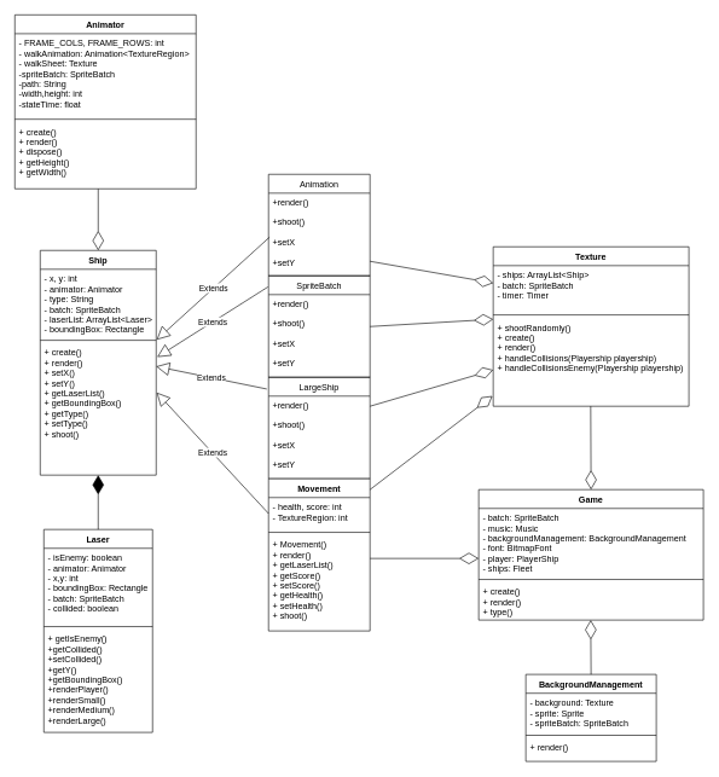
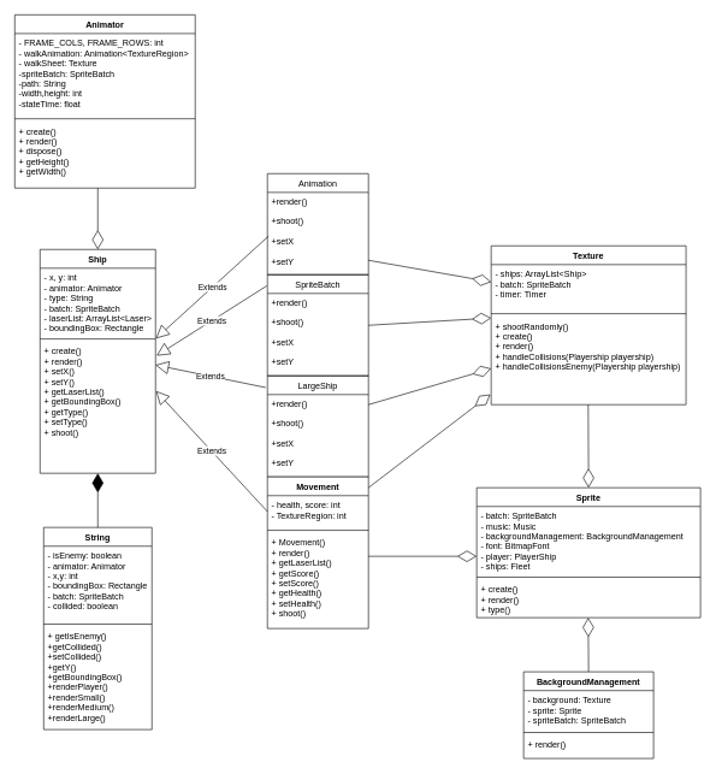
  <mxCell id="0" />
  <mxCell id="1" parent="0" />
  <mxCell id="2" value="Animator" style="swimlane;fontStyle=1;align=center;verticalAlign=top;childLayout=stackLayout;horizontal=1;startSize=26;horizontalStack=0;resizeParent=1;resizeParentMax=0;resizeLast=0;collapsible=1;marginBottom=0;" vertex="1" parent="1"><mxGeometry x="20" y="20" width="250" height="240" as="geometry" /></mxCell>
  <mxCell id="3" value="- FRAME_COLS, FRAME_ROWS: int&#10;- walkAnimation: Animation&lt;TextureRegion&gt;&#10;- walkSheet: Texture&#10;-spriteBatch: SpriteBatch&#10;-path: String&#10;-width,height: int&#10;-stateTime: float" style="text;strokeColor=none;fillColor=none;align=left;verticalAlign=top;spacingLeft=4;spacingRight=4;overflow=hidden;rotatable=0;points=[[0,0.5],[1,0.5]];portConstraint=eastwest;" vertex="1" parent="2"><mxGeometry y="26" width="250" height="114" as="geometry" /></mxCell>
  <mxCell id="4" value="" style="line;strokeWidth=1;fillColor=none;align=left;verticalAlign=middle;spacingTop=-1;spacingLeft=3;spacingRight=3;rotatable=0;labelPosition=right;points=[];portConstraint=eastwest;strokeColor=inherit;" vertex="1" parent="2"><mxGeometry y="140" width="250" height="8" as="geometry" /></mxCell>
  <mxCell id="5" value="+ create()&#10;+ render()&#10;+ dispose()&#10;+ getHeight()&#10;+ getWidth()" style="text;strokeColor=none;fillColor=none;align=left;verticalAlign=top;spacingLeft=4;spacingRight=4;overflow=hidden;rotatable=0;points=[[0,0.5],[1,0.5]];portConstraint=eastwest;" vertex="1" parent="2"><mxGeometry y="148" width="250" height="92" as="geometry" /></mxCell>
- <mxCell id="6" value="Laser&#10;" style="swimlane;fontStyle=1;align=center;verticalAlign=top;childLayout=stackLayout;horizontal=1;startSize=26;horizontalStack=0;resizeParent=1;resizeParentMax=0;resizeLast=0;collapsible=1;marginBottom=0;" vertex="1" parent="1"><mxGeometry x="60" y="730" width="150" height="280" as="geometry" /></mxCell>
+ <mxCell id="6" value="String&#10;" style="swimlane;fontStyle=1;align=center;verticalAlign=top;childLayout=stackLayout;horizontal=1;startSize=26;horizontalStack=0;resizeParent=1;resizeParentMax=0;resizeLast=0;collapsible=1;marginBottom=0;" vertex="1" parent="1"><mxGeometry x="60" y="730" width="150" height="280" as="geometry" /></mxCell>
  <mxCell id="7" value="- isEnemy: boolean&#10;- animator: Animator&#10;- x,y: int&#10;- boundingBox: Rectangle&#10;- batch: SpriteBatch&#10;- collided: boolean" style="text;strokeColor=none;fillColor=none;align=left;verticalAlign=top;spacingLeft=4;spacingRight=4;overflow=hidden;rotatable=0;points=[[0,0.5],[1,0.5]];portConstraint=eastwest;" vertex="1" parent="6"><mxGeometry y="26" width="150" height="104" as="geometry" /></mxCell>
  <mxCell id="8" value="" style="line;strokeWidth=1;fillColor=none;align=left;verticalAlign=middle;spacingTop=-1;spacingLeft=3;spacingRight=3;rotatable=0;labelPosition=right;points=[];portConstraint=eastwest;strokeColor=inherit;" vertex="1" parent="6"><mxGeometry y="130" width="150" height="8" as="geometry" /></mxCell>
  <mxCell id="9" value="+ getIsEnemy()&#10;+getCollided()&#10;+setCollided()&#10;+getY()&#10;+getBoundingBox()&#10;+renderPlayer()&#10;+renderSmall()&#10;+renderMedium()&#10;+renderLarge()" style="text;strokeColor=none;fillColor=none;align=left;verticalAlign=top;spacingLeft=4;spacingRight=4;overflow=hidden;rotatable=0;points=[[0,0.5],[1,0.5]];portConstraint=eastwest;" vertex="1" parent="6"><mxGeometry y="138" width="150" height="142" as="geometry" /></mxCell>
  <mxCell id="10" value="BackgroundManagement" style="swimlane;fontStyle=1;align=center;verticalAlign=top;childLayout=stackLayout;horizontal=1;startSize=26;horizontalStack=0;resizeParent=1;resizeParentMax=0;resizeLast=0;collapsible=1;marginBottom=0;" vertex="1" parent="1"><mxGeometry x="725" y="930" width="180" height="120" as="geometry" /></mxCell>
  <mxCell id="11" value="- background: Texture&#10;- sprite: Sprite&#10;- spriteBatch: SpriteBatch" style="text;strokeColor=none;fillColor=none;align=left;verticalAlign=top;spacingLeft=4;spacingRight=4;overflow=hidden;rotatable=0;points=[[0,0.5],[1,0.5]];portConstraint=eastwest;" vertex="1" parent="10"><mxGeometry y="26" width="180" height="54" as="geometry" /></mxCell>
  <mxCell id="12" value="" style="line;strokeWidth=1;fillColor=none;align=left;verticalAlign=middle;spacingTop=-1;spacingLeft=3;spacingRight=3;rotatable=0;labelPosition=right;points=[];portConstraint=eastwest;strokeColor=inherit;" vertex="1" parent="10"><mxGeometry y="80" width="180" height="8" as="geometry" /></mxCell>
  <mxCell id="13" value="+ render()" style="text;strokeColor=none;fillColor=none;align=left;verticalAlign=top;spacingLeft=4;spacingRight=4;overflow=hidden;rotatable=0;points=[[0,0.5],[1,0.5]];portConstraint=eastwest;" vertex="1" parent="10"><mxGeometry y="88" width="180" height="32" as="geometry" /></mxCell>
  <mxCell id="14" value="Texture" style="swimlane;fontStyle=1;align=center;verticalAlign=top;childLayout=stackLayout;horizontal=1;startSize=26;horizontalStack=0;resizeParent=1;resizeParentMax=0;resizeLast=0;collapsible=1;marginBottom=0;" vertex="1" parent="1"><mxGeometry x="680" y="340" width="270" height="220" as="geometry" /></mxCell>
  <mxCell id="15" value="- ships: ArrayList&lt;Ship&gt;&#10;- batch: SpriteBatch&#10;- timer: Timer" style="text;strokeColor=none;fillColor=none;align=left;verticalAlign=top;spacingLeft=4;spacingRight=4;overflow=hidden;rotatable=0;points=[[0,0.5],[1,0.5]];portConstraint=eastwest;" vertex="1" parent="14"><mxGeometry y="26" width="270" height="64" as="geometry" /></mxCell>
  <mxCell id="16" value="" style="line;strokeWidth=1;fillColor=none;align=left;verticalAlign=middle;spacingTop=-1;spacingLeft=3;spacingRight=3;rotatable=0;labelPosition=right;points=[];portConstraint=eastwest;strokeColor=inherit;" vertex="1" parent="14"><mxGeometry y="90" width="270" height="8" as="geometry" /></mxCell>
  <mxCell id="17" value="+ shootRandomly()&#10;+ create()&#10;+ render()&#10;+ handleCollisions(Playership playership)&#10;+ handleCollisionsEnemy(Playership playership)" style="text;strokeColor=none;fillColor=none;align=left;verticalAlign=top;spacingLeft=4;spacingRight=4;overflow=hidden;rotatable=0;points=[[0,0.5],[1,0.5]];portConstraint=eastwest;" vertex="1" parent="14"><mxGeometry y="98" width="270" height="122" as="geometry" /></mxCell>
  <mxCell id="18" value="Animation" style="swimlane;fontStyle=0;childLayout=stackLayout;horizontal=1;startSize=26;fillColor=none;horizontalStack=0;resizeParent=1;resizeParentMax=0;resizeLast=0;collapsible=1;marginBottom=0;" vertex="1" parent="1"><mxGeometry x="370" y="240" width="140" height="140" as="geometry" /></mxCell>
  <mxCell id="19" value="+render()" style="text;strokeColor=none;fillColor=none;align=left;verticalAlign=top;spacingLeft=4;spacingRight=4;overflow=hidden;rotatable=0;points=[[0,0.5],[1,0.5]];portConstraint=eastwest;" vertex="1" parent="18"><mxGeometry y="26" width="140" height="26" as="geometry" /></mxCell>
  <mxCell id="20" value="+shoot()&#10;&#10;+setX&#10;&#10;+setY" style="text;strokeColor=none;fillColor=none;align=left;verticalAlign=top;spacingLeft=4;spacingRight=4;overflow=hidden;rotatable=0;points=[[0,0.5],[1,0.5]];portConstraint=eastwest;" vertex="1" parent="18"><mxGeometry y="52" width="140" height="88" as="geometry" /></mxCell>
  <mxCell id="21" value="SpriteBatch" style="swimlane;fontStyle=0;childLayout=stackLayout;horizontal=1;startSize=26;fillColor=none;horizontalStack=0;resizeParent=1;resizeParentMax=0;resizeLast=0;collapsible=1;marginBottom=0;" vertex="1" parent="1"><mxGeometry x="370" y="380" width="140" height="140" as="geometry" /></mxCell>
  <mxCell id="22" value="+render()" style="text;strokeColor=none;fillColor=none;align=left;verticalAlign=top;spacingLeft=4;spacingRight=4;overflow=hidden;rotatable=0;points=[[0,0.5],[1,0.5]];portConstraint=eastwest;" vertex="1" parent="21"><mxGeometry y="26" width="140" height="26" as="geometry" /></mxCell>
  <mxCell id="23" value="+shoot()&#10;&#10;+setX&#10;&#10;+setY" style="text;strokeColor=none;fillColor=none;align=left;verticalAlign=top;spacingLeft=4;spacingRight=4;overflow=hidden;rotatable=0;points=[[0,0.5],[1,0.5]];portConstraint=eastwest;" vertex="1" parent="21"><mxGeometry y="52" width="140" height="88" as="geometry" /></mxCell>
  <mxCell id="24" value="LargeShip" style="swimlane;fontStyle=0;childLayout=stackLayout;horizontal=1;startSize=26;fillColor=none;horizontalStack=0;resizeParent=1;resizeParentMax=0;resizeLast=0;collapsible=1;marginBottom=0;" vertex="1" parent="1"><mxGeometry x="370" y="520" width="140" height="140" as="geometry" /></mxCell>
  <mxCell id="25" value="+render()" style="text;strokeColor=none;fillColor=none;align=left;verticalAlign=top;spacingLeft=4;spacingRight=4;overflow=hidden;rotatable=0;points=[[0,0.5],[1,0.5]];portConstraint=eastwest;" vertex="1" parent="24"><mxGeometry y="26" width="140" height="26" as="geometry" /></mxCell>
  <mxCell id="26" value="+shoot()&#10;&#10;+setX&#10;&#10;+setY" style="text;strokeColor=none;fillColor=none;align=left;verticalAlign=top;spacingLeft=4;spacingRight=4;overflow=hidden;rotatable=0;points=[[0,0.5],[1,0.5]];portConstraint=eastwest;" vertex="1" parent="24"><mxGeometry y="52" width="140" height="88" as="geometry" /></mxCell>
  <mxCell id="27" value="Movement" style="swimlane;fontStyle=1;align=center;verticalAlign=top;childLayout=stackLayout;horizontal=1;startSize=26;horizontalStack=0;resizeParent=1;resizeParentMax=0;resizeLast=0;collapsible=1;marginBottom=0;" vertex="1" parent="1"><mxGeometry x="370" y="660" width="140" height="210" as="geometry" /></mxCell>
  <mxCell id="28" value="- health, score: int&#10;- TextureRegion: int" style="text;strokeColor=none;fillColor=none;align=left;verticalAlign=top;spacingLeft=4;spacingRight=4;overflow=hidden;rotatable=0;points=[[0,0.5],[1,0.5]];portConstraint=eastwest;" vertex="1" parent="27"><mxGeometry y="26" width="140" height="44" as="geometry" /></mxCell>
  <mxCell id="29" value="" style="line;strokeWidth=1;fillColor=none;align=left;verticalAlign=middle;spacingTop=-1;spacingLeft=3;spacingRight=3;rotatable=0;labelPosition=right;points=[];portConstraint=eastwest;strokeColor=inherit;" vertex="1" parent="27"><mxGeometry y="70" width="140" height="8" as="geometry" /></mxCell>
  <mxCell id="30" value="+ Movement()&#10;+ render()&#10;+ getLaserList()&#10;+ getScore()&#10;+ setScore()&#10;+ getHealth()&#10;+ setHealth()&#10;+ shoot()" style="text;strokeColor=none;fillColor=none;align=left;verticalAlign=top;spacingLeft=4;spacingRight=4;overflow=hidden;rotatable=0;points=[[0,0.5],[1,0.5]];portConstraint=eastwest;" vertex="1" parent="27"><mxGeometry y="78" width="140" height="132" as="geometry" /></mxCell>
- <mxCell id="31" value="Game" style="swimlane;fontStyle=1;align=center;verticalAlign=top;childLayout=stackLayout;horizontal=1;startSize=26;horizontalStack=0;resizeParent=1;resizeParentMax=0;resizeLast=0;collapsible=1;marginBottom=0;" vertex="1" parent="1"><mxGeometry x="660" y="675" width="310" height="180" as="geometry" /></mxCell>
+ <mxCell id="31" value="Sprite" style="swimlane;fontStyle=1;align=center;verticalAlign=top;childLayout=stackLayout;horizontal=1;startSize=26;horizontalStack=0;resizeParent=1;resizeParentMax=0;resizeLast=0;collapsible=1;marginBottom=0;" vertex="1" parent="1"><mxGeometry x="660" y="675" width="310" height="180" as="geometry" /></mxCell>
  <mxCell id="32" value="- batch: SpriteBatch&#10;- music: Music&#10;- backgroundManagement: BackgroundManagement&#10;- font: BitmapFont&#10;- player: PlayerShip&#10;- ships: Fleet" style="text;strokeColor=none;fillColor=none;align=left;verticalAlign=top;spacingLeft=4;spacingRight=4;overflow=hidden;rotatable=0;points=[[0,0.5],[1,0.5]];portConstraint=eastwest;" vertex="1" parent="31"><mxGeometry y="26" width="310" height="94" as="geometry" /></mxCell>
  <mxCell id="33" value="" style="line;strokeWidth=1;fillColor=none;align=left;verticalAlign=middle;spacingTop=-1;spacingLeft=3;spacingRight=3;rotatable=0;labelPosition=right;points=[];portConstraint=eastwest;strokeColor=inherit;" vertex="1" parent="31"><mxGeometry y="120" width="310" height="8" as="geometry" /></mxCell>
  <mxCell id="34" value="+ create()&#10;+ render()&#10;+ type()" style="text;strokeColor=none;fillColor=none;align=left;verticalAlign=top;spacingLeft=4;spacingRight=4;overflow=hidden;rotatable=0;points=[[0,0.5],[1,0.5]];portConstraint=eastwest;" vertex="1" parent="31"><mxGeometry y="128" width="310" height="52" as="geometry" /></mxCell>
  <mxCell id="35" value="Ship" style="swimlane;fontStyle=1;align=center;verticalAlign=top;childLayout=stackLayout;horizontal=1;startSize=26;horizontalStack=0;resizeParent=1;resizeParentMax=0;resizeLast=0;collapsible=1;marginBottom=0;" vertex="1" parent="1"><mxGeometry x="55" y="345" width="160" height="310" as="geometry" /></mxCell>
  <mxCell id="36" value="- x, y: int&#10;- animator: Animator&#10;- type: String&#10;- batch: SpriteBatch&#10;- laserList: ArrayList&lt;Laser&gt;&#10;- boundingBox: Rectangle" style="text;strokeColor=none;fillColor=none;align=left;verticalAlign=top;spacingLeft=4;spacingRight=4;overflow=hidden;rotatable=0;points=[[0,0.5],[1,0.5]];portConstraint=eastwest;" vertex="1" parent="35"><mxGeometry y="26" width="160" height="94" as="geometry" /></mxCell>
  <mxCell id="37" value="" style="line;strokeWidth=1;fillColor=none;align=left;verticalAlign=middle;spacingTop=-1;spacingLeft=3;spacingRight=3;rotatable=0;labelPosition=right;points=[];portConstraint=eastwest;strokeColor=inherit;" vertex="1" parent="35"><mxGeometry y="120" width="160" height="8" as="geometry" /></mxCell>
  <mxCell id="38" value="+ create()&#10;+ render()&#10;+ setX()&#10;+ setY()&#10;+ getLaserList()&#10;+ getBoundingBox()&#10;+ getType()&#10;+ setType()&#10;+ shoot()&#10;" style="text;strokeColor=none;fillColor=none;align=left;verticalAlign=top;spacingLeft=4;spacingRight=4;overflow=hidden;rotatable=0;points=[[0,0.5],[1,0.5]];portConstraint=eastwest;" vertex="1" parent="35"><mxGeometry y="128" width="160" height="182" as="geometry" /></mxCell>
  <mxCell id="39" value="" style="endArrow=diamondThin;endFill=1;endSize=24;html=1;rounded=0;exitX=0.5;exitY=0;exitDx=0;exitDy=0;" edge="1" parent="1" source="6" target="38"><mxGeometry width="160" relative="1" as="geometry"><mxPoint x="100" y="530" as="sourcePoint" /><mxPoint x="260" y="530" as="targetPoint" /></mxGeometry></mxCell>
  <mxCell id="40" value="" style="endArrow=diamondThin;endFill=0;endSize=24;html=1;rounded=0;entryX=0.5;entryY=0;entryDx=0;entryDy=0;" edge="1" parent="1" target="35"><mxGeometry width="160" relative="1" as="geometry"><mxPoint x="135" y="260" as="sourcePoint" /><mxPoint x="260" y="330" as="targetPoint" /></mxGeometry></mxCell>
  <mxCell id="41" value="Extends" style="endArrow=block;endSize=16;endFill=0;html=1;rounded=0;entryX=1.004;entryY=-0.026;entryDx=0;entryDy=0;entryPerimeter=0;exitX=0.011;exitY=0.393;exitDx=0;exitDy=0;exitPerimeter=0;" edge="1" parent="1" source="20" target="38"><mxGeometry width="160" relative="1" as="geometry"><mxPoint x="320" y="530" as="sourcePoint" /><mxPoint x="220" y="530" as="targetPoint" /></mxGeometry></mxCell>
  <mxCell id="42" value="Extends" style="endArrow=block;endSize=16;endFill=0;html=1;rounded=0;entryX=1.009;entryY=0.105;entryDx=0;entryDy=0;entryPerimeter=0;exitX=-0.006;exitY=0.11;exitDx=0;exitDy=0;exitPerimeter=0;" edge="1" parent="1" source="21" target="38"><mxGeometry width="160" relative="1" as="geometry"><mxPoint x="370" y="398.034" as="sourcePoint" /><mxPoint x="214.1" y="601.962" as="targetPoint" /></mxGeometry></mxCell>
  <mxCell id="43" value="Extends" style="endArrow=block;endSize=16;endFill=0;html=1;rounded=0;entryX=0.999;entryY=0.176;entryDx=0;entryDy=0;entryPerimeter=0;exitX=-0.017;exitY=0.116;exitDx=0;exitDy=0;exitPerimeter=0;" edge="1" parent="1" source="24" target="38"><mxGeometry width="160" relative="1" as="geometry"><mxPoint x="391.54" y="346.584" as="sourcePoint" /><mxPoint x="235.64" y="550.512" as="targetPoint" /></mxGeometry></mxCell>
  <mxCell id="44" value="Extends" style="endArrow=block;endSize=16;endFill=0;html=1;rounded=0;entryX=1.004;entryY=0.374;entryDx=0;entryDy=0;entryPerimeter=0;exitX=0;exitY=0.5;exitDx=0;exitDy=0;" edge="1" parent="1" source="28" target="38"><mxGeometry width="160" relative="1" as="geometry"><mxPoint x="401.54" y="356.584" as="sourcePoint" /><mxPoint x="245.64" y="560.512" as="targetPoint" /></mxGeometry></mxCell>
  <mxCell id="45" value="" style="endArrow=diamondThin;endFill=0;endSize=24;html=1;rounded=0;entryX=0.5;entryY=0;entryDx=0;entryDy=0;" edge="1" parent="1" target="31"><mxGeometry width="160" relative="1" as="geometry"><mxPoint x="814.5" y="560" as="sourcePoint" /><mxPoint x="815" y="660" as="targetPoint" /></mxGeometry></mxCell>
  <mxCell id="46" value="" style="endArrow=diamondThin;endFill=0;endSize=24;html=1;rounded=0;exitX=0.5;exitY=0;exitDx=0;exitDy=0;" edge="1" parent="1" source="10"><mxGeometry width="160" relative="1" as="geometry"><mxPoint x="814.5" y="905" as="sourcePoint" /><mxPoint x="814.5" y="855" as="targetPoint" /></mxGeometry></mxCell>
  <mxCell id="47" value="" style="endArrow=diamondThin;endFill=0;endSize=24;html=1;rounded=0;" edge="1" parent="1"><mxGeometry width="160" relative="1" as="geometry"><mxPoint x="510" y="770" as="sourcePoint" /><mxPoint x="660" y="770" as="targetPoint" /></mxGeometry></mxCell>
  <mxCell id="48" value="" style="endArrow=diamondThin;endFill=0;endSize=24;html=1;rounded=0;exitX=1;exitY=0.205;exitDx=0;exitDy=0;exitPerimeter=0;" edge="1" parent="1" source="23"><mxGeometry width="160" relative="1" as="geometry"><mxPoint x="520" y="449.5" as="sourcePoint" /><mxPoint x="680" y="440" as="targetPoint" /></mxGeometry></mxCell>
  <mxCell id="49" value="" style="endArrow=diamondThin;endFill=0;endSize=24;html=1;rounded=0;" edge="1" parent="1"><mxGeometry width="160" relative="1" as="geometry"><mxPoint x="510" y="360" as="sourcePoint" /><mxPoint x="680" y="390" as="targetPoint" /></mxGeometry></mxCell>
  <mxCell id="50" value="" style="endArrow=diamondThin;endFill=0;endSize=24;html=1;rounded=0;" edge="1" parent="1"><mxGeometry width="160" relative="1" as="geometry"><mxPoint x="510" y="560" as="sourcePoint" /><mxPoint x="680" y="510" as="targetPoint" /></mxGeometry></mxCell>
  <mxCell id="51" value="" style="endArrow=diamondThin;endFill=0;endSize=24;html=1;rounded=0;entryX=-0.004;entryY=0.884;entryDx=0;entryDy=0;entryPerimeter=0;" edge="1" parent="1" target="17"><mxGeometry width="160" relative="1" as="geometry"><mxPoint x="510" y="675" as="sourcePoint" /><mxPoint x="660" y="675" as="targetPoint" /></mxGeometry></mxCell>
